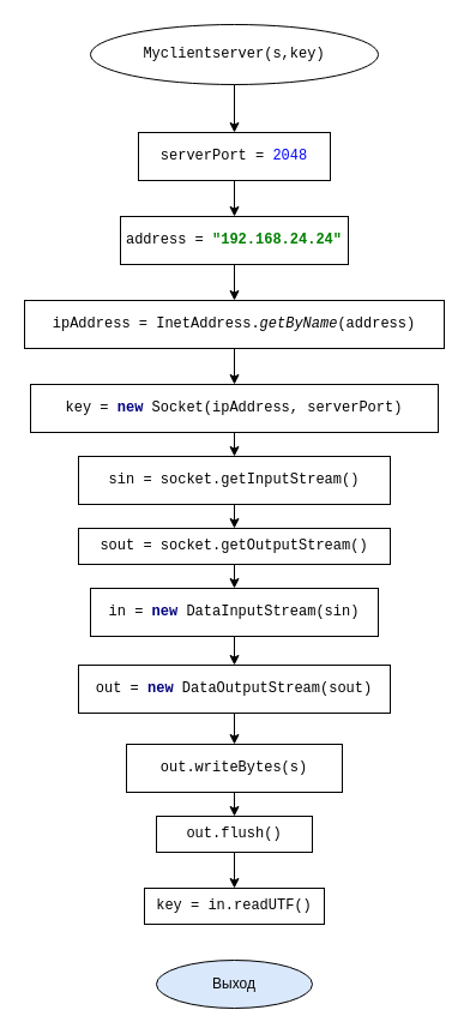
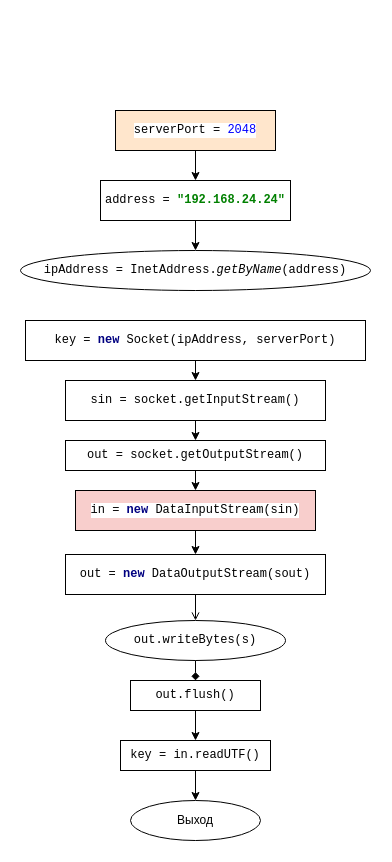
  <mxCell id="0" />
  <mxCell id="1" parent="0" />
- <mxCell id="2" value="&lt;pre style=&quot;background-color: rgb(255 , 255 , 255) ; font-family: &amp;#34;courier new&amp;#34;&quot;&gt;Myclientserver(s,key)&lt;/pre&gt;" style="ellipse;whiteSpace=wrap;html=1;" parent="1" vertex="1"><mxGeometry x="75" y="20" width="240" height="50" as="geometry" /></mxCell>
- <mxCell id="3" value="&lt;pre style=&quot;background-color: rgb(255 , 255 , 255) ; font-family: &amp;#34;courier new&amp;#34;&quot;&gt;serverPort = &lt;span style=&quot;color: #0000ff&quot;&gt;2048&lt;/span&gt;&lt;/pre&gt;" style="rounded=0;whiteSpace=wrap;html=1;" parent="1" vertex="1"><mxGeometry x="115" y="110" width="160" height="40" as="geometry" /></mxCell>
- <mxCell id="4" value="" style="endArrow=classic;html=1;entryX=0.5;entryY=0;entryDx=0;entryDy=0;exitX=0.5;exitY=1;exitDx=0;exitDy=0;" parent="1" source="2" target="3" edge="1"><mxGeometry width="50" height="50" relative="1" as="geometry"><mxPoint x="5" y="100" as="sourcePoint" /><mxPoint x="55" y="50" as="targetPoint" /></mxGeometry></mxCell>
+ <mxCell id="3" value="&lt;pre style=&quot;background-color: rgb(255 , 255 , 255) ; font-family: &amp;#34;courier new&amp;#34;&quot;&gt;serverPort = &lt;span style=&quot;color: #0000ff&quot;&gt;2048&lt;/span&gt;&lt;/pre&gt;" style="rounded=0;whiteSpace=wrap;html=1;fillColor=#ffe6cc;" parent="1" vertex="1"><mxGeometry x="115" y="110" width="160" height="40" as="geometry" /></mxCell>
  <mxCell id="5" value="&lt;pre style=&quot;background-color: rgb(255 , 255 , 255) ; font-family: &amp;#34;courier new&amp;#34;&quot;&gt;address = &lt;span style=&quot;color: #008000 ; font-weight: bold&quot;&gt;&quot;192.168.24.24&quot;&lt;/span&gt;&lt;/pre&gt;" style="rounded=0;whiteSpace=wrap;html=1;" parent="1" vertex="1"><mxGeometry x="100" y="180" width="190" height="40" as="geometry" /></mxCell>
  <mxCell id="6" value="" style="endArrow=classic;html=1;entryX=0.5;entryY=0;entryDx=0;entryDy=0;exitX=0.5;exitY=1;exitDx=0;exitDy=0;" parent="1" source="3" target="5" edge="1"><mxGeometry width="50" height="50" relative="1" as="geometry"><mxPoint x="55" y="170" as="sourcePoint" /><mxPoint x="105" y="120" as="targetPoint" /></mxGeometry></mxCell>
- <mxCell id="7" value="&lt;pre style=&quot;background-color: rgb(255 , 255 , 255) ; font-family: &amp;#34;courier new&amp;#34;&quot;&gt;ipAddress = InetAddress.&lt;span style=&quot;font-style: italic&quot;&gt;getByName&lt;/span&gt;(address)&lt;/pre&gt;" style="rounded=0;whiteSpace=wrap;html=1;" parent="1" vertex="1"><mxGeometry x="20" y="250" width="350" height="40" as="geometry" /></mxCell>
+ <mxCell id="7" value="&lt;pre style=&quot;background-color: rgb(255 , 255 , 255) ; font-family: &amp;#34;courier new&amp;#34;&quot;&gt;ipAddress = InetAddress.&lt;span style=&quot;font-style: italic&quot;&gt;getByName&lt;/span&gt;(address)&lt;/pre&gt;" style="ellipse;whiteSpace=wrap;html=1;" parent="1" vertex="1"><mxGeometry x="20" y="250" width="350" height="40" as="geometry" /></mxCell>
  <mxCell id="8" value="" style="endArrow=classic;html=1;entryX=0.5;entryY=0;entryDx=0;entryDy=0;exitX=0.5;exitY=1;exitDx=0;exitDy=0;" parent="1" source="5" target="7" edge="1"><mxGeometry width="50" height="50" relative="1" as="geometry"><mxPoint x="-5" y="260" as="sourcePoint" /><mxPoint x="5" y="220" as="targetPoint" /></mxGeometry></mxCell>
  <mxCell id="9" value="&lt;pre style=&quot;background-color: rgb(255 , 255 , 255) ; font-family: &amp;#34;courier new&amp;#34;&quot;&gt;key = &lt;span style=&quot;color: #000080 ; font-weight: bold&quot;&gt;new &lt;/span&gt;Socket(ipAddress, serverPort)&lt;/pre&gt;" style="rounded=0;whiteSpace=wrap;html=1;" parent="1" vertex="1"><mxGeometry x="25" y="320" width="340" height="40" as="geometry" /></mxCell>
- <mxCell id="10" value="" style="endArrow=classic;html=1;entryX=0.5;entryY=0;entryDx=0;entryDy=0;exitX=0.5;exitY=1;exitDx=0;exitDy=0;" parent="1" source="7" target="9" edge="1"><mxGeometry width="50" height="50" relative="1" as="geometry"><mxPoint x="-75" y="370" as="sourcePoint" /><mxPoint x="-25" y="320" as="targetPoint" /></mxGeometry></mxCell>
  <mxCell id="11" value="&lt;pre style=&quot;background-color: rgb(255 , 255 , 255) ; font-family: &amp;#34;courier new&amp;#34;&quot;&gt;sin = socket.getInputStream()&lt;/pre&gt;" style="rounded=0;whiteSpace=wrap;html=1;" parent="1" vertex="1"><mxGeometry x="65" y="380" width="260" height="40" as="geometry" /></mxCell>
  <mxCell id="12" value="" style="endArrow=classic;html=1;entryX=0.5;entryY=0;entryDx=0;entryDy=0;exitX=0.5;exitY=1;exitDx=0;exitDy=0;" parent="1" source="9" target="11" edge="1"><mxGeometry width="50" height="50" relative="1" as="geometry"><mxPoint x="-125" y="430" as="sourcePoint" /><mxPoint x="-75" y="380" as="targetPoint" /></mxGeometry></mxCell>
- <mxCell id="13" value="&lt;pre style=&quot;background-color: rgb(255 , 255 , 255) ; font-family: &amp;#34;courier new&amp;#34;&quot;&gt;sout = socket.getOutputStream()&lt;/pre&gt;" style="rounded=0;whiteSpace=wrap;html=1;" parent="1" vertex="1"><mxGeometry x="65" y="440" width="260" height="30" as="geometry" /></mxCell>
+ <mxCell id="13" value="&lt;pre style=&quot;background-color: rgb(255 , 255 , 255) ; font-family: &amp;#34;courier new&amp;#34;&quot;&gt;out = socket.getOutputStream()&lt;/pre&gt;" style="rounded=0;whiteSpace=wrap;html=1;" parent="1" vertex="1"><mxGeometry x="65" y="440" width="260" height="30" as="geometry" /></mxCell>
  <mxCell id="14" value="" style="endArrow=classic;html=1;entryX=0.5;entryY=0;entryDx=0;entryDy=0;exitX=0.5;exitY=1;exitDx=0;exitDy=0;" parent="1" source="11" target="13" edge="1"><mxGeometry width="50" height="50" relative="1" as="geometry"><mxPoint x="-35" y="520" as="sourcePoint" /><mxPoint x="15" y="470" as="targetPoint" /></mxGeometry></mxCell>
- <mxCell id="15" value="&lt;pre style=&quot;background-color: rgb(255 , 255 , 255) ; font-family: &amp;#34;courier new&amp;#34;&quot;&gt;in = &lt;span style=&quot;color: #000080 ; font-weight: bold&quot;&gt;new &lt;/span&gt;DataInputStream(sin)&lt;/pre&gt;" style="rounded=0;whiteSpace=wrap;html=1;" parent="1" vertex="1"><mxGeometry x="75" y="490" width="240" height="40" as="geometry" /></mxCell>
+ <mxCell id="15" value="&lt;pre style=&quot;background-color: rgb(255 , 255 , 255) ; font-family: &amp;#34;courier new&amp;#34;&quot;&gt;in = &lt;span style=&quot;color: #000080 ; font-weight: bold&quot;&gt;new &lt;/span&gt;DataInputStream(sin)&lt;/pre&gt;" style="rounded=0;whiteSpace=wrap;html=1;fillColor=#f8cecc;" parent="1" vertex="1"><mxGeometry x="75" y="490" width="240" height="40" as="geometry" /></mxCell>
  <mxCell id="16" value="" style="endArrow=classic;html=1;entryX=0.5;entryY=0;entryDx=0;entryDy=0;exitX=0.5;exitY=1;exitDx=0;exitDy=0;" parent="1" source="13" target="15" edge="1"><mxGeometry width="50" height="50" relative="1" as="geometry"><mxPoint x="-75" y="490" as="sourcePoint" /><mxPoint x="-25" y="440" as="targetPoint" /></mxGeometry></mxCell>
  <mxCell id="17" value="&lt;pre style=&quot;background-color: rgb(255 , 255 , 255) ; font-family: &amp;#34;courier new&amp;#34;&quot;&gt;out = &lt;span style=&quot;color: #000080 ; font-weight: bold&quot;&gt;new &lt;/span&gt;DataOutputStream(sout)&lt;/pre&gt;" style="rounded=0;whiteSpace=wrap;html=1;" parent="1" vertex="1"><mxGeometry x="65" y="554" width="260" height="40" as="geometry" /></mxCell>
  <mxCell id="18" value="" style="endArrow=classic;html=1;entryX=0.5;entryY=0;entryDx=0;entryDy=0;exitX=0.5;exitY=1;exitDx=0;exitDy=0;" parent="1" source="15" target="17" edge="1"><mxGeometry width="50" height="50" relative="1" as="geometry"><mxPoint x="-45" y="610" as="sourcePoint" /><mxPoint x="5" y="560" as="targetPoint" /></mxGeometry></mxCell>
- <mxCell id="19" value="&lt;pre style=&quot;background-color: rgb(255 , 255 , 255) ; font-family: &amp;#34;courier new&amp;#34;&quot;&gt;out.writeBytes(s)&lt;/pre&gt;" style="rounded=0;whiteSpace=wrap;html=1;" parent="1" vertex="1"><mxGeometry x="105" y="620" width="180" height="40" as="geometry" /></mxCell>
- <mxCell id="20" value="" style="endArrow=classic;html=1;entryX=0.5;entryY=0;entryDx=0;entryDy=0;exitX=0.5;exitY=1;exitDx=0;exitDy=0;" parent="1" source="17" target="19" edge="1"><mxGeometry width="50" height="50" relative="1" as="geometry"><mxPoint x="-115" y="740" as="sourcePoint" /><mxPoint x="-65" y="690" as="targetPoint" /></mxGeometry></mxCell>
+ <mxCell id="19" value="&lt;pre style=&quot;background-color: rgb(255 , 255 , 255) ; font-family: &amp;#34;courier new&amp;#34;&quot;&gt;out.writeBytes(s)&lt;/pre&gt;" style="ellipse;whiteSpace=wrap;html=1;" parent="1" vertex="1"><mxGeometry x="105" y="620" width="180" height="40" as="geometry" /></mxCell>
+ <mxCell id="20" value="" style="endArrow=open;html=1;entryX=0.5;entryY=0;entryDx=0;entryDy=0;exitX=0.5;exitY=1;exitDx=0;exitDy=0;" parent="1" source="17" target="19" edge="1"><mxGeometry width="50" height="50" relative="1" as="geometry"><mxPoint x="-115" y="740" as="sourcePoint" /><mxPoint x="-65" y="690" as="targetPoint" /></mxGeometry></mxCell>
  <mxCell id="21" value="&lt;pre style=&quot;background-color: rgb(255 , 255 , 255) ; font-family: &amp;#34;courier new&amp;#34;&quot;&gt;out.flush()&lt;/pre&gt;" style="rounded=0;whiteSpace=wrap;html=1;" parent="1" vertex="1"><mxGeometry x="130" y="680" width="130" height="30" as="geometry" /></mxCell>
- <mxCell id="22" value="" style="endArrow=classic;html=1;entryX=0.5;entryY=0;entryDx=0;entryDy=0;exitX=0.5;exitY=1;exitDx=0;exitDy=0;" parent="1" source="19" target="21" edge="1"><mxGeometry width="50" height="50" relative="1" as="geometry"><mxPoint x="-15" y="720" as="sourcePoint" /><mxPoint x="35" y="670" as="targetPoint" /></mxGeometry></mxCell>
+ <mxCell id="22" value="" style="endArrow=diamond;html=1;entryX=0.5;entryY=0;entryDx=0;entryDy=0;exitX=0.5;exitY=1;exitDx=0;exitDy=0;" parent="1" source="19" target="21" edge="1"><mxGeometry width="50" height="50" relative="1" as="geometry"><mxPoint x="-15" y="720" as="sourcePoint" /><mxPoint x="35" y="670" as="targetPoint" /></mxGeometry></mxCell>
  <mxCell id="23" value="&lt;pre style=&quot;background-color: rgb(255 , 255 , 255) ; font-family: &amp;#34;courier new&amp;#34;&quot;&gt;key = in.readUTF()&lt;/pre&gt;" style="rounded=0;whiteSpace=wrap;html=1;" parent="1" vertex="1"><mxGeometry x="120" y="740" width="150" height="30" as="geometry" /></mxCell>
  <mxCell id="24" value="" style="endArrow=classic;html=1;entryX=0.5;entryY=0;entryDx=0;entryDy=0;exitX=0.5;exitY=1;exitDx=0;exitDy=0;" parent="1" source="21" target="23" edge="1"><mxGeometry width="50" height="50" relative="1" as="geometry"><mxPoint x="65" y="770" as="sourcePoint" /><mxPoint x="115" y="720" as="targetPoint" /></mxGeometry></mxCell>
- <mxCell id="25" value="Выход" style="ellipse;whiteSpace=wrap;html=1;fillColor=#dae8fc;" parent="1" vertex="1"><mxGeometry x="130" y="800" width="130" height="40" as="geometry" /></mxCell>
+ <mxCell id="25" value="Выход" style="ellipse;whiteSpace=wrap;html=1;" parent="1" vertex="1"><mxGeometry x="130" y="800" width="130" height="40" as="geometry" /></mxCell>
+ <mxCell id="26" value="" style="endArrow=classic;html=1;entryX=0.5;entryY=0;entryDx=0;entryDy=0;exitX=0.5;exitY=1;exitDx=0;exitDy=0;" parent="1" source="23" target="25" edge="1"><mxGeometry width="50" height="50" relative="1" as="geometry"><mxPoint x="35" y="830" as="sourcePoint" /><mxPoint x="85" y="780" as="targetPoint" /></mxGeometry></mxCell>
